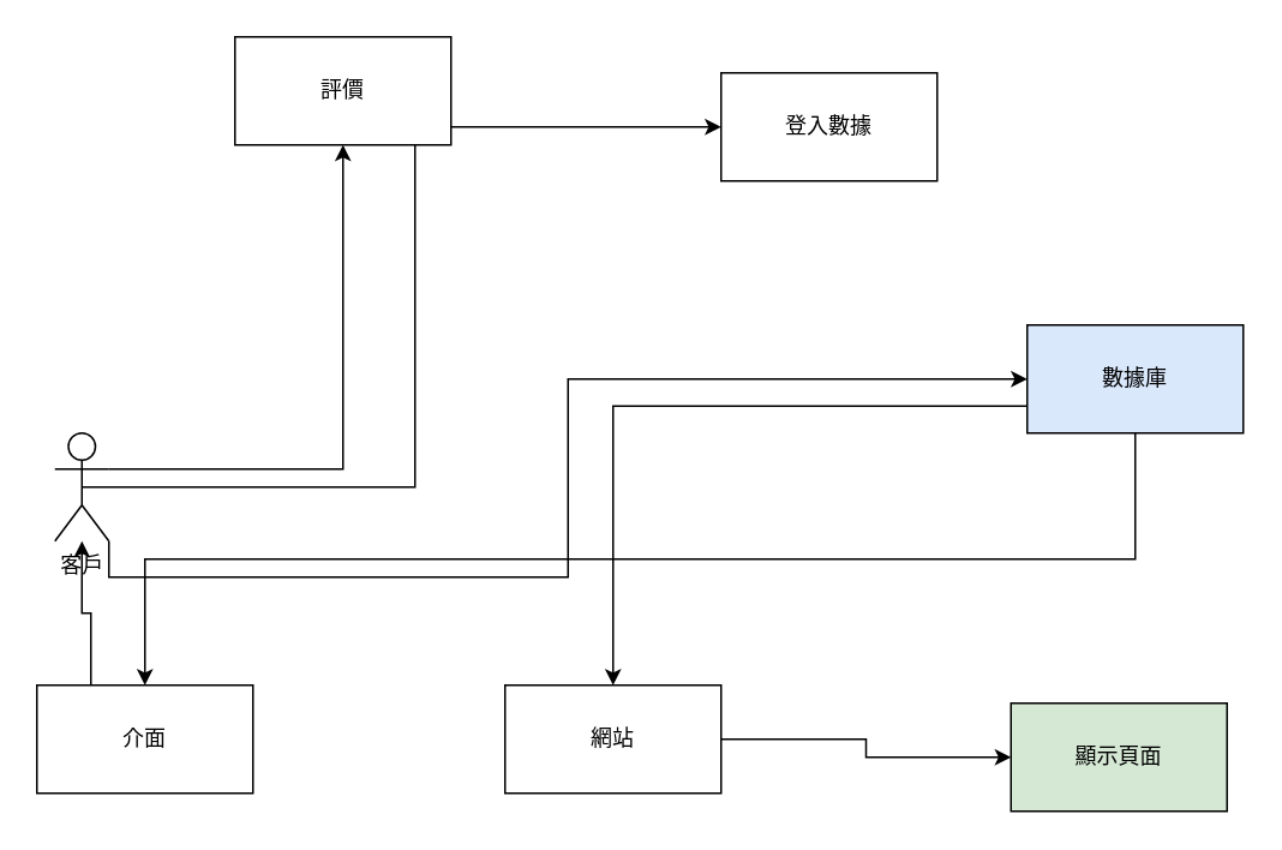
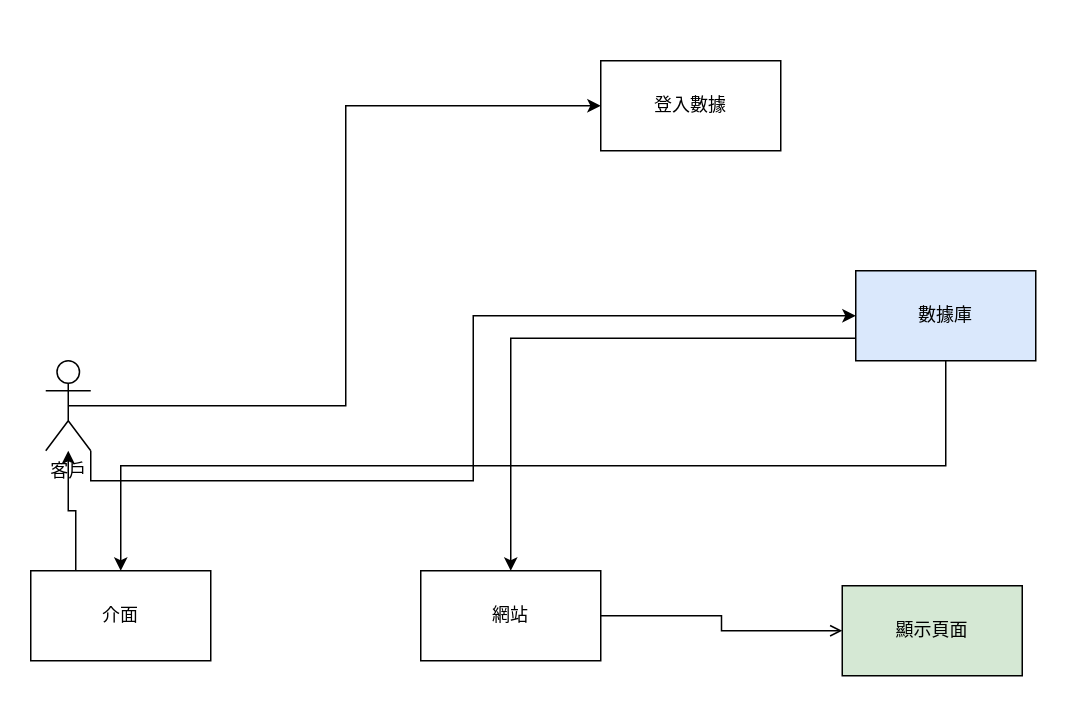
  <mxCell id="0" />
  <mxCell id="1" parent="0" />
- <mxCell id="2" style="edgeStyle=orthogonalEdgeStyle;rounded=0;orthogonalLoop=1;jettySize=auto;html=1;exitX=1;exitY=0.333;exitDx=0;exitDy=0;exitPerimeter=0;entryX=0.5;entryY=1;entryDx=0;entryDy=0;" edge="1" parent="1" source="5" target="6"><mxGeometry relative="1" as="geometry" /></mxCell>
  <mxCell id="3" style="edgeStyle=orthogonalEdgeStyle;rounded=0;orthogonalLoop=1;jettySize=auto;html=1;exitX=0.5;exitY=0.5;exitDx=0;exitDy=0;exitPerimeter=0;entryX=0;entryY=0.5;entryDx=0;entryDy=0;" edge="1" parent="1" source="5" target="11"><mxGeometry relative="1" as="geometry" /></mxCell>
  <mxCell id="4" style="edgeStyle=orthogonalEdgeStyle;rounded=0;orthogonalLoop=1;jettySize=auto;html=1;exitX=1;exitY=1;exitDx=0;exitDy=0;exitPerimeter=0;entryX=0;entryY=0.5;entryDx=0;entryDy=0;" edge="1" parent="1" source="5" target="14"><mxGeometry relative="1" as="geometry" /></mxCell>
  <mxCell id="5" value="&lt;font style=&quot;vertical-align: inherit;&quot;&gt;&lt;font style=&quot;vertical-align: inherit;&quot;&gt;客戶&lt;/font&gt;&lt;/font&gt;" style="shape=umlActor;verticalLabelPosition=bottom;verticalAlign=top;html=1;outlineConnect=0;" vertex="1" parent="1"><mxGeometry x="30" y="240" width="30" height="60" as="geometry" /></mxCell>
- <mxCell id="6" value="&lt;font style=&quot;vertical-align: inherit;&quot;&gt;&lt;font style=&quot;vertical-align: inherit;&quot;&gt;評價&lt;/font&gt;&lt;/font&gt;" style="rounded=0;whiteSpace=wrap;html=1;" vertex="1" parent="1"><mxGeometry x="130" y="20" width="120" height="60" as="geometry" /></mxCell>
  <mxCell id="7" style="edgeStyle=orthogonalEdgeStyle;rounded=0;orthogonalLoop=1;jettySize=auto;html=1;exitX=0.25;exitY=0;exitDx=0;exitDy=0;" edge="1" parent="1" source="8" target="5"><mxGeometry relative="1" as="geometry" /></mxCell>
  <mxCell id="8" value="&lt;font style=&quot;vertical-align: inherit;&quot;&gt;&lt;font style=&quot;vertical-align: inherit;&quot;&gt;介面&lt;/font&gt;&lt;/font&gt;" style="rounded=0;whiteSpace=wrap;html=1;" vertex="1" parent="1"><mxGeometry x="20" y="380" width="120" height="60" as="geometry" /></mxCell>
- <mxCell id="9" style="edgeStyle=orthogonalEdgeStyle;rounded=0;orthogonalLoop=1;jettySize=auto;html=1;exitX=1;exitY=0.5;exitDx=0;exitDy=0;" edge="1" parent="1" source="10" target="15"><mxGeometry relative="1" as="geometry" /></mxCell>
+ <mxCell id="9" style="edgeStyle=orthogonalEdgeStyle;rounded=0;orthogonalLoop=1;jettySize=auto;html=1;exitX=1;exitY=0.5;exitDx=0;exitDy=0;endArrow=open;" edge="1" parent="1" source="10" target="15"><mxGeometry relative="1" as="geometry" /></mxCell>
  <mxCell id="10" value="&lt;font style=&quot;vertical-align: inherit;&quot;&gt;&lt;font style=&quot;vertical-align: inherit;&quot;&gt;網站&lt;/font&gt;&lt;/font&gt;" style="rounded=0;whiteSpace=wrap;html=1;" vertex="1" parent="1"><mxGeometry x="280" y="380" width="120" height="60" as="geometry" /></mxCell>
  <mxCell id="11" value="&lt;font style=&quot;vertical-align: inherit;&quot;&gt;&lt;font style=&quot;vertical-align: inherit;&quot;&gt;登入數據&lt;/font&gt;&lt;/font&gt;" style="rounded=0;whiteSpace=wrap;html=1;" vertex="1" parent="1"><mxGeometry x="400" y="40" width="120" height="60" as="geometry" /></mxCell>
  <mxCell id="12" style="edgeStyle=orthogonalEdgeStyle;rounded=0;orthogonalLoop=1;jettySize=auto;html=1;exitX=0;exitY=0.75;exitDx=0;exitDy=0;" edge="1" parent="1" source="14" target="10"><mxGeometry relative="1" as="geometry" /></mxCell>
  <mxCell id="13" style="edgeStyle=orthogonalEdgeStyle;rounded=0;orthogonalLoop=1;jettySize=auto;html=1;exitX=0.5;exitY=1;exitDx=0;exitDy=0;" edge="1" parent="1" source="14" target="8"><mxGeometry relative="1" as="geometry" /></mxCell>
  <mxCell id="14" value="&lt;font style=&quot;vertical-align: inherit;&quot;&gt;&lt;font style=&quot;vertical-align: inherit;&quot;&gt;數據庫&lt;/font&gt;&lt;/font&gt;" style="rounded=0;whiteSpace=wrap;html=1;fillColor=#dae8fc;" vertex="1" parent="1"><mxGeometry x="570" y="180" width="120" height="60" as="geometry" /></mxCell>
  <mxCell id="15" value="&lt;font style=&quot;vertical-align: inherit;&quot;&gt;&lt;font style=&quot;vertical-align: inherit;&quot;&gt;&lt;font style=&quot;vertical-align: inherit;&quot;&gt;&lt;font style=&quot;vertical-align: inherit;&quot;&gt;顯示頁面&lt;/font&gt;&lt;/font&gt;&lt;/font&gt;&lt;/font&gt;" style="rounded=0;whiteSpace=wrap;html=1;fillColor=#d5e8d4;" vertex="1" parent="1"><mxGeometry x="561" y="390" width="120" height="60" as="geometry" /></mxCell>
